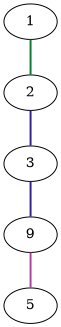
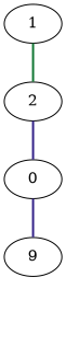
  graph {
    rankdir=BT
    edge [color="#332288" style=bold]
    2
    1
-   3
+   3 [label=0]
    n4 [label=9]
-   5
    2 -- 1 [color="#117733"]
    3 -- 2
    n4 -- 3
-   5 -- n4 [color="#AA4499"]
  }
